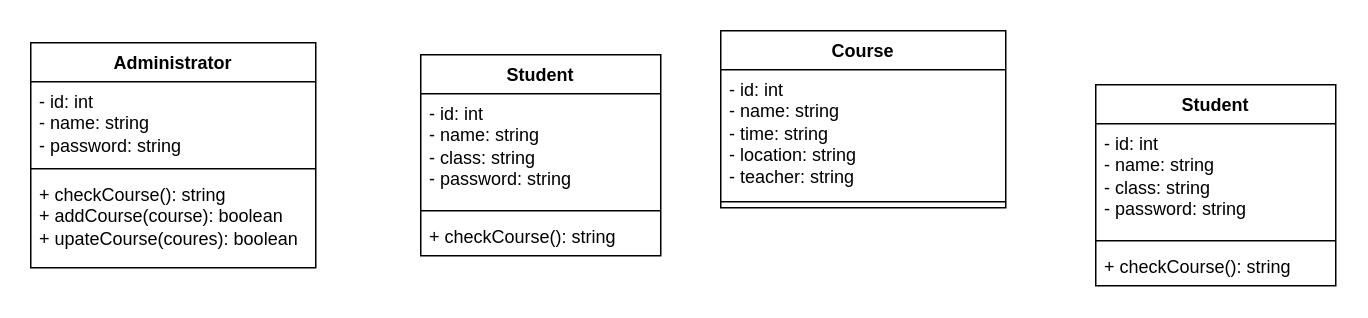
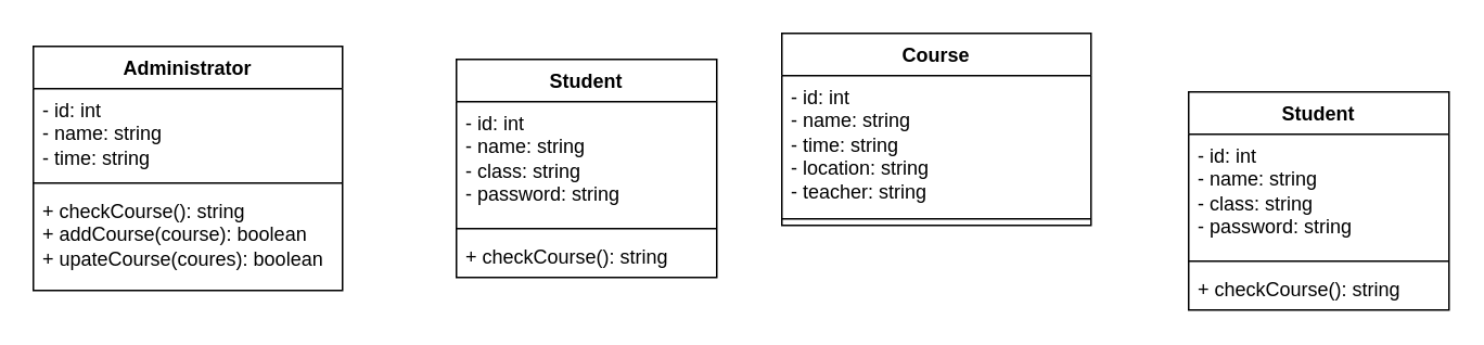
  <mxCell id="0" />
  <mxCell id="1" parent="0" />
  <mxCell id="2" value="Administrator" style="swimlane;fontStyle=1;align=center;verticalAlign=top;childLayout=stackLayout;horizontal=1;startSize=26;horizontalStack=0;resizeParent=1;resizeParentMax=0;resizeLast=0;collapsible=1;marginBottom=0;whiteSpace=wrap;html=1;" vertex="1" parent="1"><mxGeometry x="20" y="28" width="190" height="150" as="geometry" /></mxCell>
- <mxCell id="3" value="- id: int&lt;br&gt;- name: string&lt;br&gt;- password: string" style="text;strokeColor=none;fillColor=none;align=left;verticalAlign=top;spacingLeft=4;spacingRight=4;overflow=hidden;rotatable=0;points=[[0,0.5],[1,0.5]];portConstraint=eastwest;whiteSpace=wrap;html=1;" vertex="1" parent="2"><mxGeometry y="26" width="190" height="54" as="geometry" /></mxCell>
+ <mxCell id="3" value="- id: int&lt;br&gt;- name: string&lt;br&gt;- time: string" style="text;strokeColor=none;fillColor=none;align=left;verticalAlign=top;spacingLeft=4;spacingRight=4;overflow=hidden;rotatable=0;points=[[0,0.5],[1,0.5]];portConstraint=eastwest;whiteSpace=wrap;html=1;" vertex="1" parent="2"><mxGeometry y="26" width="190" height="54" as="geometry" /></mxCell>
  <mxCell id="4" value="" style="line;strokeWidth=1;fillColor=none;align=left;verticalAlign=middle;spacingTop=-1;spacingLeft=3;spacingRight=3;rotatable=0;labelPosition=right;points=[];portConstraint=eastwest;strokeColor=inherit;" vertex="1" parent="2"><mxGeometry y="80" width="190" height="8" as="geometry" /></mxCell>
  <mxCell id="5" value="+ checkCourse(): string&lt;br&gt;+ addCourse(course): boolean&lt;br&gt;+ upateCourse(coures): boolean&lt;br&gt;&amp;nbsp;" style="text;strokeColor=none;fillColor=none;align=left;verticalAlign=top;spacingLeft=4;spacingRight=4;overflow=hidden;rotatable=0;points=[[0,0.5],[1,0.5]];portConstraint=eastwest;whiteSpace=wrap;html=1;" vertex="1" parent="2"><mxGeometry y="88" width="190" height="62" as="geometry" /></mxCell>
  <mxCell id="6" value="Student" style="swimlane;fontStyle=1;align=center;verticalAlign=top;childLayout=stackLayout;horizontal=1;startSize=26;horizontalStack=0;resizeParent=1;resizeParentMax=0;resizeLast=0;collapsible=1;marginBottom=0;whiteSpace=wrap;html=1;" vertex="1" parent="1"><mxGeometry x="280" y="36" width="160" height="134" as="geometry" /></mxCell>
  <mxCell id="7" value="- id: int&lt;br style=&quot;border-color: var(--border-color);&quot;&gt;- name: string&lt;br&gt;- class: string&lt;br style=&quot;border-color: var(--border-color);&quot;&gt;- password: string" style="text;strokeColor=none;fillColor=none;align=left;verticalAlign=top;spacingLeft=4;spacingRight=4;overflow=hidden;rotatable=0;points=[[0,0.5],[1,0.5]];portConstraint=eastwest;whiteSpace=wrap;html=1;" vertex="1" parent="6"><mxGeometry y="26" width="160" height="74" as="geometry" /></mxCell>
  <mxCell id="8" value="" style="line;strokeWidth=1;fillColor=none;align=left;verticalAlign=middle;spacingTop=-1;spacingLeft=3;spacingRight=3;rotatable=0;labelPosition=right;points=[];portConstraint=eastwest;strokeColor=inherit;" vertex="1" parent="6"><mxGeometry y="100" width="160" height="8" as="geometry" /></mxCell>
  <mxCell id="9" value="+ checkCourse(): string" style="text;strokeColor=none;fillColor=none;align=left;verticalAlign=top;spacingLeft=4;spacingRight=4;overflow=hidden;rotatable=0;points=[[0,0.5],[1,0.5]];portConstraint=eastwest;whiteSpace=wrap;html=1;" vertex="1" parent="6"><mxGeometry y="108" width="160" height="26" as="geometry" /></mxCell>
  <mxCell id="10" value="Course" style="swimlane;fontStyle=1;align=center;verticalAlign=top;childLayout=stackLayout;horizontal=1;startSize=26;horizontalStack=0;resizeParent=1;resizeParentMax=0;resizeLast=0;collapsible=1;marginBottom=0;whiteSpace=wrap;html=1;" vertex="1" parent="1"><mxGeometry x="480" y="20" width="190" height="118" as="geometry" /></mxCell>
  <mxCell id="11" value="- id: int&lt;br&gt;- name: string&lt;br&gt;- time: string&lt;br&gt;- location: string&lt;br&gt;- teacher: string" style="text;strokeColor=none;fillColor=none;align=left;verticalAlign=top;spacingLeft=4;spacingRight=4;overflow=hidden;rotatable=0;points=[[0,0.5],[1,0.5]];portConstraint=eastwest;whiteSpace=wrap;html=1;" vertex="1" parent="10"><mxGeometry y="26" width="190" height="84" as="geometry" /></mxCell>
  <mxCell id="12" value="" style="line;strokeWidth=1;fillColor=none;align=left;verticalAlign=middle;spacingTop=-1;spacingLeft=3;spacingRight=3;rotatable=0;labelPosition=right;points=[];portConstraint=eastwest;strokeColor=inherit;" vertex="1" parent="10"><mxGeometry y="110" width="190" height="8" as="geometry" /></mxCell>
  <mxCell id="13" value="Student" style="swimlane;fontStyle=1;align=center;verticalAlign=top;childLayout=stackLayout;horizontal=1;startSize=26;horizontalStack=0;resizeParent=1;resizeParentMax=0;resizeLast=0;collapsible=1;marginBottom=0;whiteSpace=wrap;html=1;" vertex="1" parent="1"><mxGeometry x="730" y="56" width="160" height="134" as="geometry" /></mxCell>
  <mxCell id="14" value="- id: int&lt;br style=&quot;border-color: var(--border-color);&quot;&gt;- name: string&lt;br&gt;- class: string&lt;br style=&quot;border-color: var(--border-color);&quot;&gt;- password: string" style="text;strokeColor=none;fillColor=none;align=left;verticalAlign=top;spacingLeft=4;spacingRight=4;overflow=hidden;rotatable=0;points=[[0,0.5],[1,0.5]];portConstraint=eastwest;whiteSpace=wrap;html=1;" vertex="1" parent="13"><mxGeometry y="26" width="160" height="74" as="geometry" /></mxCell>
  <mxCell id="15" value="" style="line;strokeWidth=1;fillColor=none;align=left;verticalAlign=middle;spacingTop=-1;spacingLeft=3;spacingRight=3;rotatable=0;labelPosition=right;points=[];portConstraint=eastwest;strokeColor=inherit;" vertex="1" parent="13"><mxGeometry y="100" width="160" height="8" as="geometry" /></mxCell>
  <mxCell id="16" value="+ checkCourse(): string" style="text;strokeColor=none;fillColor=none;align=left;verticalAlign=top;spacingLeft=4;spacingRight=4;overflow=hidden;rotatable=0;points=[[0,0.5],[1,0.5]];portConstraint=eastwest;whiteSpace=wrap;html=1;" vertex="1" parent="13"><mxGeometry y="108" width="160" height="26" as="geometry" /></mxCell>
